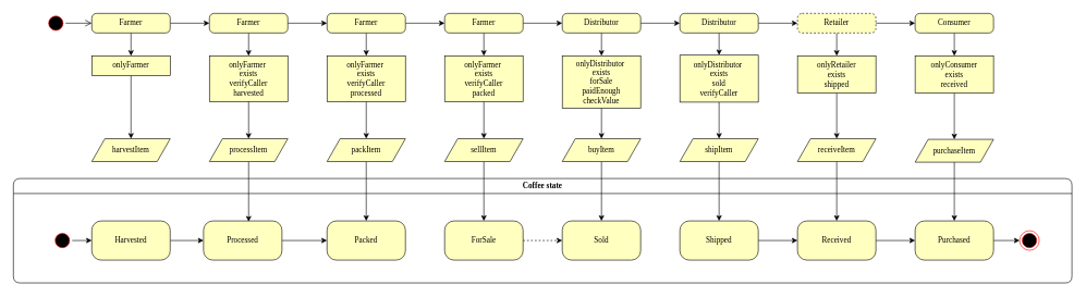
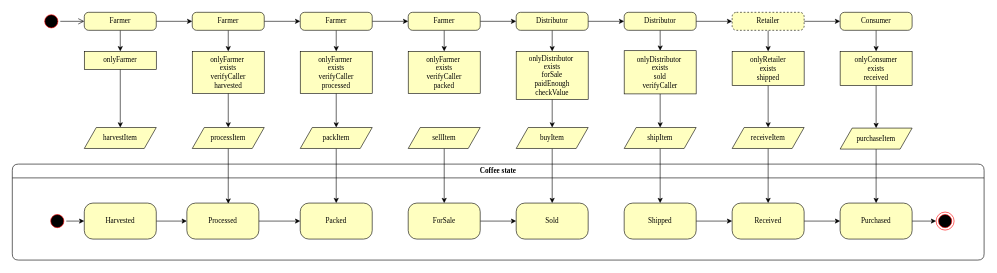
  <mxCell id="0" />
  <mxCell id="1" parent="0" />
  <mxCell id="2" value="" style="ellipse;html=1;shape=startState;fillColor=#000000;strokeColor=#ff0000;rounded=1;shadow=0;comic=0;labelBackgroundColor=none;fontFamily=Verdana;fontSize=12;fontColor=#000000;align=center;direction=south;" parent="1" vertex="1"><mxGeometry x="70" y="20" width="30" height="30" as="geometry" /></mxCell>
  <mxCell id="3" style="edgeStyle=orthogonalEdgeStyle;rounded=1;orthogonalLoop=1;jettySize=auto;html=1;exitX=0.5;exitY=1;exitDx=0;exitDy=0;entryX=0.5;entryY=0;entryDx=0;entryDy=0;fontFamily=Verdana;strokeColor=#000000;" edge="1" parent="1" source="5" target="26"><mxGeometry relative="1" as="geometry" /></mxCell>
  <mxCell id="4" style="edgeStyle=orthogonalEdgeStyle;rounded=1;orthogonalLoop=1;jettySize=auto;html=1;exitX=1;exitY=0.5;exitDx=0;exitDy=0;entryX=0;entryY=0.5;entryDx=0;entryDy=0;fontFamily=Verdana;strokeColor=#000000;" edge="1" parent="1" source="5" target="30"><mxGeometry relative="1" as="geometry" /></mxCell>
  <mxCell id="5" value="Farmer" style="rounded=1;whiteSpace=wrap;html=1;arcSize=24;fillColor=#ffffc0;strokeColor=#000000;shadow=0;comic=0;labelBackgroundColor=none;fontFamily=Verdana;fontSize=12;fontColor=#000000;align=center;" parent="1" vertex="1"><mxGeometry x="140" y="20" width="120" height="30" as="geometry" /></mxCell>
  <mxCell id="6" value="Coffee state" style="swimlane;whiteSpace=wrap;html=1;rounded=1;shadow=0;comic=0;labelBackgroundColor=none;strokeWidth=1;fontFamily=Verdana;fontSize=12;align=center;" parent="1" vertex="1"><mxGeometry x="20" y="273" width="1620" height="160" as="geometry" /></mxCell>
  <mxCell id="7" style="edgeStyle=orthogonalEdgeStyle;rounded=1;orthogonalLoop=1;jettySize=auto;html=1;exitX=1;exitY=0.5;exitDx=0;exitDy=0;entryX=0;entryY=0.5;entryDx=0;entryDy=0;fontFamily=Verdana;endArrow=classic;endFill=1;strokeColor=#000000;" edge="1" parent="6" source="8" target="13"><mxGeometry relative="1" as="geometry" /></mxCell>
  <mxCell id="8" value="Harvested" style="rounded=1;whiteSpace=wrap;html=1;arcSize=24;fillColor=#ffffc0;strokeColor=#000000;shadow=0;comic=0;labelBackgroundColor=none;fontFamily=Verdana;fontSize=12;fontColor=#000000;align=center;" parent="6" vertex="1"><mxGeometry x="120" y="65" width="120" height="60" as="geometry" /></mxCell>
  <mxCell id="9" value="" style="ellipse;html=1;shape=endState;fillColor=#000000;strokeColor=#ff0000;rounded=1;shadow=0;comic=0;labelBackgroundColor=none;fontFamily=Verdana;fontSize=12;fontColor=#000000;align=center;" parent="6" vertex="1"><mxGeometry x="1540" y="80" width="30" height="30" as="geometry" /></mxCell>
  <mxCell id="10" style="edgeStyle=orthogonalEdgeStyle;rounded=1;orthogonalLoop=1;jettySize=auto;html=1;exitX=0.5;exitY=0;exitDx=0;exitDy=0;entryX=0;entryY=0.5;entryDx=0;entryDy=0;fontFamily=Verdana;endArrow=classic;endFill=1;strokeColor=#000000;" edge="1" parent="6" source="11" target="8"><mxGeometry relative="1" as="geometry" /></mxCell>
  <mxCell id="11" value="" style="ellipse;html=1;shape=startState;fillColor=#000000;strokeColor=#ff0000;rounded=1;shadow=0;comic=0;labelBackgroundColor=none;fontFamily=Verdana;fontSize=12;fontColor=#000000;align=center;direction=south;" parent="6" vertex="1"><mxGeometry x="60" y="80" width="30" height="30" as="geometry" /></mxCell>
  <mxCell id="12" style="edgeStyle=orthogonalEdgeStyle;rounded=1;orthogonalLoop=1;jettySize=auto;html=1;exitX=1;exitY=0.5;exitDx=0;exitDy=0;entryX=0;entryY=0.5;entryDx=0;entryDy=0;fontFamily=Verdana;endArrow=classic;endFill=1;strokeColor=#000000;" edge="1" parent="6" source="13" target="16"><mxGeometry relative="1" as="geometry" /></mxCell>
  <mxCell id="13" value="Processed" style="rounded=1;whiteSpace=wrap;html=1;arcSize=24;fillColor=#ffffc0;strokeColor=#000000;shadow=0;comic=0;labelBackgroundColor=none;fontFamily=Verdana;fontSize=12;fontColor=#000000;align=center;" parent="6" vertex="1"><mxGeometry x="291" y="65" width="120" height="60" as="geometry" /></mxCell>
  <mxCell id="14" style="edgeStyle=orthogonalEdgeStyle;rounded=1;orthogonalLoop=1;jettySize=auto;html=1;exitX=1;exitY=0.5;exitDx=0;exitDy=0;entryX=0;entryY=0.5;entryDx=0;entryDy=0;fontFamily=Verdana;endArrow=classic;endFill=1;strokeColor=#000000;" edge="1" parent="6" source="15" target="9"><mxGeometry relative="1" as="geometry" /></mxCell>
  <mxCell id="15" value="Purchased" style="rounded=1;whiteSpace=wrap;html=1;arcSize=24;fillColor=#ffffc0;strokeColor=#000000;shadow=0;comic=0;labelBackgroundColor=none;fontFamily=Verdana;fontSize=12;fontColor=#000000;align=center;" parent="6" vertex="1"><mxGeometry x="1380" y="65" width="120" height="60" as="geometry" /></mxCell>
  <mxCell id="16" value="Packed" style="rounded=1;whiteSpace=wrap;html=1;arcSize=24;fillColor=#ffffc0;strokeColor=#000000;shadow=0;comic=0;labelBackgroundColor=none;fontFamily=Verdana;fontSize=12;fontColor=#000000;align=center;" vertex="1" parent="6"><mxGeometry x="480" y="65" width="120" height="60" as="geometry" /></mxCell>
- <mxCell id="17" style="edgeStyle=orthogonalEdgeStyle;rounded=1;orthogonalLoop=1;jettySize=auto;html=1;exitX=1;exitY=0.5;exitDx=0;exitDy=0;entryX=0;entryY=0.5;entryDx=0;entryDy=0;fontFamily=Verdana;endArrow=classic;endFill=1;strokeColor=#000000;dashed=1;" edge="1" parent="6" source="18" target="19"><mxGeometry relative="1" as="geometry" /></mxCell>
+ <mxCell id="17" style="edgeStyle=orthogonalEdgeStyle;rounded=1;orthogonalLoop=1;jettySize=auto;html=1;exitX=1;exitY=0.5;exitDx=0;exitDy=0;entryX=0;entryY=0.5;entryDx=0;entryDy=0;fontFamily=Verdana;endArrow=classic;endFill=1;strokeColor=#000000;" edge="1" parent="6" source="18" target="19"><mxGeometry relative="1" as="geometry" /></mxCell>
  <mxCell id="18" value="ForSale" style="rounded=1;whiteSpace=wrap;html=1;arcSize=24;fillColor=#ffffc0;strokeColor=#000000;shadow=0;comic=0;labelBackgroundColor=none;fontFamily=Verdana;fontSize=12;fontColor=#000000;align=center;" vertex="1" parent="6"><mxGeometry x="660" y="65" width="120" height="60" as="geometry" /></mxCell>
  <mxCell id="19" value="Sold" style="rounded=1;whiteSpace=wrap;html=1;arcSize=24;fillColor=#ffffc0;strokeColor=#000000;shadow=0;comic=0;labelBackgroundColor=none;fontFamily=Verdana;fontSize=12;fontColor=#000000;align=center;" vertex="1" parent="6"><mxGeometry x="840" y="65" width="120" height="60" as="geometry" /></mxCell>
  <mxCell id="20" style="edgeStyle=orthogonalEdgeStyle;rounded=1;orthogonalLoop=1;jettySize=auto;html=1;exitX=1;exitY=0.5;exitDx=0;exitDy=0;entryX=0;entryY=0.5;entryDx=0;entryDy=0;fontFamily=Verdana;endArrow=classic;endFill=1;strokeColor=#000000;" edge="1" parent="6" source="21" target="23"><mxGeometry relative="1" as="geometry" /></mxCell>
  <mxCell id="21" value="Shipped" style="rounded=1;whiteSpace=wrap;html=1;arcSize=24;fillColor=#ffffc0;strokeColor=#000000;shadow=0;comic=0;labelBackgroundColor=none;fontFamily=Verdana;fontSize=12;fontColor=#000000;align=center;" vertex="1" parent="6"><mxGeometry x="1020" y="65" width="120" height="60" as="geometry" /></mxCell>
  <mxCell id="22" style="edgeStyle=orthogonalEdgeStyle;rounded=1;orthogonalLoop=1;jettySize=auto;html=1;exitX=1;exitY=0.5;exitDx=0;exitDy=0;entryX=0;entryY=0.5;entryDx=0;entryDy=0;fontFamily=Verdana;endArrow=classic;endFill=1;strokeColor=#000000;" edge="1" parent="6" source="23" target="15"><mxGeometry relative="1" as="geometry" /></mxCell>
  <mxCell id="23" value="Received" style="rounded=1;whiteSpace=wrap;html=1;arcSize=24;fillColor=#ffffc0;strokeColor=#000000;shadow=0;comic=0;labelBackgroundColor=none;fontFamily=Verdana;fontSize=12;fontColor=#000000;align=center;" vertex="1" parent="6"><mxGeometry x="1200" y="65" width="120" height="60" as="geometry" /></mxCell>
  <mxCell id="24" style="edgeStyle=orthogonalEdgeStyle;html=1;labelBackgroundColor=none;endArrow=open;endSize=8;strokeColor=#000000;fontFamily=Verdana;fontSize=12;align=left;" parent="1" source="2" target="5" edge="1"><mxGeometry relative="1" as="geometry" /></mxCell>
  <mxCell id="25" style="edgeStyle=orthogonalEdgeStyle;rounded=1;orthogonalLoop=1;jettySize=auto;html=1;exitX=0.5;exitY=1;exitDx=0;exitDy=0;fontFamily=Verdana;strokeColor=#000000;" edge="1" parent="1" source="26" target="27"><mxGeometry relative="1" as="geometry" /></mxCell>
  <mxCell id="26" value="onlyFarmer" style="rounded=0;whiteSpace=wrap;html=1;arcSize=24;fillColor=#ffffc0;strokeColor=#000000;shadow=0;comic=0;labelBackgroundColor=none;fontFamily=Verdana;fontSize=12;fontColor=#000000;align=center;glass=0;sketch=0;" vertex="1" parent="1"><mxGeometry x="140" y="85" width="120" height="30" as="geometry" /></mxCell>
  <mxCell id="27" value="harvestItem" style="shape=parallelogram;perimeter=parallelogramPerimeter;whiteSpace=wrap;html=1;fixedSize=1;rounded=0;shadow=0;glass=0;sketch=0;fillColor=#FFFFC0;strokeColor=#000000;fontFamily=Verdana;" vertex="1" parent="1"><mxGeometry x="140" y="212" width="120" height="35" as="geometry" /></mxCell>
  <mxCell id="28" style="edgeStyle=orthogonalEdgeStyle;rounded=1;orthogonalLoop=1;jettySize=auto;html=1;exitX=0.5;exitY=1;exitDx=0;exitDy=0;entryX=0.5;entryY=0;entryDx=0;entryDy=0;fontFamily=Verdana;endArrow=classic;endFill=1;strokeColor=#000000;" edge="1" parent="1" source="30" target="34"><mxGeometry relative="1" as="geometry" /></mxCell>
  <mxCell id="29" style="edgeStyle=orthogonalEdgeStyle;rounded=1;orthogonalLoop=1;jettySize=auto;html=1;exitX=1;exitY=0.5;exitDx=0;exitDy=0;entryX=0;entryY=0.5;entryDx=0;entryDy=0;fontFamily=Verdana;endArrow=classic;endFill=1;strokeColor=#000000;" edge="1" parent="1" source="30" target="37"><mxGeometry relative="1" as="geometry" /></mxCell>
  <mxCell id="30" value="Farmer" style="rounded=1;whiteSpace=wrap;html=1;arcSize=24;fillColor=#ffffc0;strokeColor=#000000;shadow=0;comic=0;labelBackgroundColor=none;fontFamily=Verdana;fontSize=12;fontColor=#000000;align=center;" vertex="1" parent="1"><mxGeometry x="320" y="20" width="120" height="30" as="geometry" /></mxCell>
  <mxCell id="31" style="edgeStyle=orthogonalEdgeStyle;rounded=1;orthogonalLoop=1;jettySize=auto;html=1;exitX=0.5;exitY=1;exitDx=0;exitDy=0;entryX=0.575;entryY=0.017;entryDx=0;entryDy=0;entryPerimeter=0;fontFamily=Verdana;endArrow=classic;endFill=1;strokeColor=#000000;" edge="1" parent="1" source="32" target="13"><mxGeometry relative="1" as="geometry" /></mxCell>
  <mxCell id="32" value="processItem" style="shape=parallelogram;perimeter=parallelogramPerimeter;whiteSpace=wrap;html=1;fixedSize=1;rounded=0;shadow=0;glass=0;sketch=0;fillColor=#FFFFC0;strokeColor=#000000;fontFamily=Verdana;" vertex="1" parent="1"><mxGeometry x="320" y="212" width="120" height="35" as="geometry" /></mxCell>
  <mxCell id="33" style="edgeStyle=orthogonalEdgeStyle;rounded=1;orthogonalLoop=1;jettySize=auto;html=1;exitX=0.5;exitY=1;exitDx=0;exitDy=0;entryX=0.5;entryY=0;entryDx=0;entryDy=0;fontFamily=Verdana;endArrow=classic;endFill=1;strokeColor=#000000;" edge="1" parent="1" source="34" target="32"><mxGeometry relative="1" as="geometry" /></mxCell>
  <mxCell id="34" value="onlyFarmer&amp;nbsp;&lt;br&gt;exists&lt;br&gt;&lt;div&gt;verifyCaller&lt;br&gt;&lt;/div&gt;&lt;div&gt;harvested&lt;br&gt;&lt;/div&gt;" style="rounded=0;whiteSpace=wrap;html=1;arcSize=24;fillColor=#ffffc0;strokeColor=#000000;shadow=0;comic=0;labelBackgroundColor=none;fontFamily=Verdana;fontSize=12;fontColor=#000000;align=center;glass=0;sketch=0;" vertex="1" parent="1"><mxGeometry x="320" y="85" width="120" height="70" as="geometry" /></mxCell>
  <mxCell id="35" style="edgeStyle=orthogonalEdgeStyle;rounded=1;orthogonalLoop=1;jettySize=auto;html=1;exitX=0.5;exitY=1;exitDx=0;exitDy=0;entryX=0.5;entryY=0;entryDx=0;entryDy=0;fontFamily=Verdana;endArrow=classic;endFill=1;strokeColor=#000000;" edge="1" parent="1" source="37" target="39"><mxGeometry relative="1" as="geometry" /></mxCell>
  <mxCell id="36" style="edgeStyle=orthogonalEdgeStyle;rounded=1;orthogonalLoop=1;jettySize=auto;html=1;exitX=1;exitY=0.5;exitDx=0;exitDy=0;entryX=0;entryY=0.5;entryDx=0;entryDy=0;fontFamily=Verdana;endArrow=classic;endFill=1;strokeColor=#000000;" edge="1" parent="1" source="37" target="44"><mxGeometry relative="1" as="geometry" /></mxCell>
  <mxCell id="37" value="Farmer" style="rounded=1;whiteSpace=wrap;html=1;arcSize=24;fillColor=#ffffc0;strokeColor=#000000;shadow=0;comic=0;labelBackgroundColor=none;fontFamily=Verdana;fontSize=12;fontColor=#000000;align=center;" vertex="1" parent="1"><mxGeometry x="500" y="20" width="120" height="30" as="geometry" /></mxCell>
  <mxCell id="38" style="edgeStyle=orthogonalEdgeStyle;rounded=1;orthogonalLoop=1;jettySize=auto;html=1;exitX=0.5;exitY=1;exitDx=0;exitDy=0;entryX=0.5;entryY=0;entryDx=0;entryDy=0;fontFamily=Verdana;endArrow=classic;endFill=1;strokeColor=#000000;" edge="1" parent="1" source="39" target="41"><mxGeometry relative="1" as="geometry" /></mxCell>
  <mxCell id="39" value="onlyFarmer&amp;nbsp;&lt;br&gt;exists&lt;br&gt;&lt;div&gt;verifyCaller&lt;br&gt;&lt;/div&gt;&lt;div&gt;processed&lt;br&gt;&lt;/div&gt;" style="rounded=0;whiteSpace=wrap;html=1;arcSize=24;fillColor=#ffffc0;strokeColor=#000000;shadow=0;comic=0;labelBackgroundColor=none;fontFamily=Verdana;fontSize=12;fontColor=#000000;align=center;glass=0;sketch=0;" vertex="1" parent="1"><mxGeometry x="500" y="85" width="120" height="70" as="geometry" /></mxCell>
  <mxCell id="40" style="edgeStyle=orthogonalEdgeStyle;rounded=1;orthogonalLoop=1;jettySize=auto;html=1;exitX=0.5;exitY=1;exitDx=0;exitDy=0;entryX=0.5;entryY=0;entryDx=0;entryDy=0;fontFamily=Verdana;endArrow=classic;endFill=1;strokeColor=#000000;" edge="1" parent="1" source="41" target="16"><mxGeometry relative="1" as="geometry" /></mxCell>
  <mxCell id="41" value="packItem" style="shape=parallelogram;perimeter=parallelogramPerimeter;whiteSpace=wrap;html=1;fixedSize=1;rounded=0;shadow=0;glass=0;sketch=0;fillColor=#FFFFC0;strokeColor=#000000;fontFamily=Verdana;" vertex="1" parent="1"><mxGeometry x="500" y="212" width="120" height="35" as="geometry" /></mxCell>
  <mxCell id="42" style="edgeStyle=orthogonalEdgeStyle;rounded=1;orthogonalLoop=1;jettySize=auto;html=1;exitX=0.5;exitY=1;exitDx=0;exitDy=0;entryX=0.5;entryY=0;entryDx=0;entryDy=0;fontFamily=Verdana;endArrow=classic;endFill=1;strokeColor=#000000;" edge="1" parent="1" source="44" target="46"><mxGeometry relative="1" as="geometry" /></mxCell>
  <mxCell id="43" style="edgeStyle=orthogonalEdgeStyle;rounded=1;orthogonalLoop=1;jettySize=auto;html=1;exitX=1;exitY=0.5;exitDx=0;exitDy=0;entryX=0;entryY=0.5;entryDx=0;entryDy=0;fontFamily=Verdana;endArrow=classic;endFill=1;strokeColor=#000000;" edge="1" parent="1" source="44" target="51"><mxGeometry relative="1" as="geometry" /></mxCell>
  <mxCell id="44" value="Farmer" style="rounded=1;whiteSpace=wrap;html=1;arcSize=24;fillColor=#ffffc0;strokeColor=#000000;shadow=0;comic=0;labelBackgroundColor=none;fontFamily=Verdana;fontSize=12;fontColor=#000000;align=center;" vertex="1" parent="1"><mxGeometry x="680" y="20" width="120" height="30" as="geometry" /></mxCell>
- <mxCell id="45" style="edgeStyle=orthogonalEdgeStyle;rounded=1;orthogonalLoop=1;jettySize=auto;html=1;exitX=0.5;exitY=1;exitDx=0;exitDy=0;entryX=0.5;entryY=0;entryDx=0;entryDy=0;fontFamily=Verdana;endArrow=classic;endFill=1;strokeColor=#000000;" edge="1" parent="1" source="46" target="48"><mxGeometry relative="1" as="geometry" /></mxCell>
  <mxCell id="46" value="onlyFarmer&amp;nbsp;&lt;br&gt;exists&lt;br&gt;&lt;div&gt;verifyCaller&lt;br&gt;&lt;/div&gt;&lt;div&gt;packed&lt;br&gt;&lt;/div&gt;" style="rounded=0;whiteSpace=wrap;html=1;arcSize=24;fillColor=#ffffc0;strokeColor=#000000;shadow=0;comic=0;labelBackgroundColor=none;fontFamily=Verdana;fontSize=12;fontColor=#000000;align=center;glass=0;sketch=0;" vertex="1" parent="1"><mxGeometry x="680" y="85" width="120" height="70" as="geometry" /></mxCell>
  <mxCell id="47" style="edgeStyle=orthogonalEdgeStyle;rounded=1;orthogonalLoop=1;jettySize=auto;html=1;exitX=0.5;exitY=1;exitDx=0;exitDy=0;entryX=0.5;entryY=0;entryDx=0;entryDy=0;fontFamily=Verdana;endArrow=classic;endFill=1;strokeColor=#000000;" edge="1" parent="1" source="48" target="18"><mxGeometry relative="1" as="geometry" /></mxCell>
  <mxCell id="48" value="sellItem" style="shape=parallelogram;perimeter=parallelogramPerimeter;whiteSpace=wrap;html=1;fixedSize=1;rounded=0;shadow=0;glass=0;sketch=0;fillColor=#FFFFC0;strokeColor=#000000;fontFamily=Verdana;" vertex="1" parent="1"><mxGeometry x="680" y="212" width="120" height="35" as="geometry" /></mxCell>
  <mxCell id="49" style="edgeStyle=orthogonalEdgeStyle;rounded=1;orthogonalLoop=1;jettySize=auto;html=1;exitX=0.5;exitY=1;exitDx=0;exitDy=0;entryX=0.5;entryY=0;entryDx=0;entryDy=0;fontFamily=Verdana;endArrow=classic;endFill=1;strokeColor=#000000;" edge="1" parent="1" source="51" target="53"><mxGeometry relative="1" as="geometry" /></mxCell>
  <mxCell id="50" style="edgeStyle=orthogonalEdgeStyle;rounded=1;orthogonalLoop=1;jettySize=auto;html=1;exitX=1;exitY=0.5;exitDx=0;exitDy=0;entryX=0;entryY=0.5;entryDx=0;entryDy=0;fontFamily=Verdana;endArrow=classic;endFill=1;strokeColor=#000000;" edge="1" parent="1" source="51" target="58"><mxGeometry relative="1" as="geometry" /></mxCell>
  <mxCell id="51" value="Distributor" style="rounded=1;whiteSpace=wrap;html=1;arcSize=24;fillColor=#ffffc0;strokeColor=#000000;shadow=0;comic=0;labelBackgroundColor=none;fontFamily=Verdana;fontSize=12;fontColor=#000000;align=center;" vertex="1" parent="1"><mxGeometry x="860" y="20" width="120" height="30" as="geometry" /></mxCell>
  <mxCell id="52" style="edgeStyle=orthogonalEdgeStyle;rounded=1;orthogonalLoop=1;jettySize=auto;html=1;exitX=0.5;exitY=1;exitDx=0;exitDy=0;entryX=0.5;entryY=0;entryDx=0;entryDy=0;fontFamily=Verdana;endArrow=classic;endFill=1;strokeColor=#000000;" edge="1" parent="1" source="53" target="55"><mxGeometry relative="1" as="geometry" /></mxCell>
  <mxCell id="53" value="onlyDistributor&amp;nbsp;&lt;br&gt;exists&lt;br&gt;&lt;div&gt;forSale&lt;br&gt;&lt;/div&gt;&lt;div&gt;paidEnough&lt;br&gt;&lt;/div&gt;&lt;div&gt;checkValue&lt;br&gt;&lt;/div&gt;" style="rounded=0;whiteSpace=wrap;html=1;arcSize=24;fillColor=#ffffc0;strokeColor=#000000;shadow=0;comic=0;labelBackgroundColor=none;fontFamily=Verdana;fontSize=12;fontColor=#000000;align=center;glass=0;sketch=0;" vertex="1" parent="1"><mxGeometry x="860" y="85" width="120" height="80" as="geometry" /></mxCell>
  <mxCell id="54" style="edgeStyle=orthogonalEdgeStyle;rounded=1;orthogonalLoop=1;jettySize=auto;html=1;exitX=0.5;exitY=1;exitDx=0;exitDy=0;entryX=0.5;entryY=0;entryDx=0;entryDy=0;fontFamily=Verdana;endArrow=classic;endFill=1;strokeColor=#000000;" edge="1" parent="1" source="55" target="19"><mxGeometry relative="1" as="geometry" /></mxCell>
  <mxCell id="55" value="buyItem" style="shape=parallelogram;perimeter=parallelogramPerimeter;whiteSpace=wrap;html=1;fixedSize=1;rounded=0;shadow=0;glass=0;sketch=0;fillColor=#FFFFC0;strokeColor=#000000;fontFamily=Verdana;" vertex="1" parent="1"><mxGeometry x="860" y="212" width="120" height="35" as="geometry" /></mxCell>
  <mxCell id="56" style="edgeStyle=orthogonalEdgeStyle;rounded=1;orthogonalLoop=1;jettySize=auto;html=1;exitX=0.5;exitY=1;exitDx=0;exitDy=0;entryX=0.5;entryY=0;entryDx=0;entryDy=0;fontFamily=Verdana;endArrow=classic;endFill=1;strokeColor=#000000;" edge="1" parent="1" source="58" target="62"><mxGeometry relative="1" as="geometry" /></mxCell>
  <mxCell id="57" style="edgeStyle=orthogonalEdgeStyle;rounded=1;orthogonalLoop=1;jettySize=auto;html=1;exitX=1;exitY=0.5;exitDx=0;exitDy=0;entryX=0;entryY=0.5;entryDx=0;entryDy=0;fontFamily=Verdana;endArrow=classic;endFill=1;strokeColor=#000000;" edge="1" parent="1" source="58" target="65"><mxGeometry relative="1" as="geometry" /></mxCell>
  <mxCell id="58" value="Distributor" style="rounded=1;whiteSpace=wrap;html=1;arcSize=24;fillColor=#ffffc0;strokeColor=#000000;shadow=0;comic=0;labelBackgroundColor=none;fontFamily=Verdana;fontSize=12;fontColor=#000000;align=center;" vertex="1" parent="1"><mxGeometry x="1040" y="20" width="120" height="30" as="geometry" /></mxCell>
  <mxCell id="59" style="edgeStyle=orthogonalEdgeStyle;rounded=1;orthogonalLoop=1;jettySize=auto;html=1;exitX=0.5;exitY=1;exitDx=0;exitDy=0;entryX=0.5;entryY=0;entryDx=0;entryDy=0;fontFamily=Verdana;endArrow=classic;endFill=1;strokeColor=#000000;" edge="1" parent="1" source="60" target="21"><mxGeometry relative="1" as="geometry" /></mxCell>
  <mxCell id="60" value="shipItem" style="shape=parallelogram;perimeter=parallelogramPerimeter;whiteSpace=wrap;html=1;fixedSize=1;rounded=0;shadow=0;glass=0;sketch=0;fillColor=#FFFFC0;strokeColor=#000000;fontFamily=Verdana;" vertex="1" parent="1"><mxGeometry x="1040" y="212" width="120" height="35" as="geometry" /></mxCell>
  <mxCell id="61" style="edgeStyle=orthogonalEdgeStyle;rounded=1;orthogonalLoop=1;jettySize=auto;html=1;exitX=0.5;exitY=1;exitDx=0;exitDy=0;entryX=0.5;entryY=0;entryDx=0;entryDy=0;fontFamily=Verdana;endArrow=classic;endFill=1;strokeColor=#000000;" edge="1" parent="1" source="62" target="60"><mxGeometry relative="1" as="geometry" /></mxCell>
  <mxCell id="62" value="onlyDistributor&amp;nbsp;&lt;br&gt;exists&lt;br&gt;&lt;div&gt;sold&lt;/div&gt;&lt;div&gt;verifyCaller&lt;br&gt;&lt;/div&gt;" style="rounded=0;whiteSpace=wrap;html=1;arcSize=24;fillColor=#ffffc0;strokeColor=#000000;shadow=0;comic=0;labelBackgroundColor=none;fontFamily=Verdana;fontSize=12;fontColor=#000000;align=center;glass=0;sketch=0;" vertex="1" parent="1"><mxGeometry x="1040" y="84" width="120" height="72" as="geometry" /></mxCell>
  <mxCell id="63" style="edgeStyle=orthogonalEdgeStyle;rounded=1;orthogonalLoop=1;jettySize=auto;html=1;exitX=0.5;exitY=1;exitDx=0;exitDy=0;entryX=0.5;entryY=0;entryDx=0;entryDy=0;fontFamily=Verdana;endArrow=classic;endFill=1;strokeColor=#000000;" edge="1" parent="1" source="65" target="67"><mxGeometry relative="1" as="geometry" /></mxCell>
  <mxCell id="64" style="edgeStyle=orthogonalEdgeStyle;rounded=1;orthogonalLoop=1;jettySize=auto;html=1;exitX=1;exitY=0.5;exitDx=0;exitDy=0;entryX=0;entryY=0.5;entryDx=0;entryDy=0;fontFamily=Verdana;endArrow=classic;endFill=1;strokeColor=#000000;" edge="1" parent="1" source="65" target="71"><mxGeometry relative="1" as="geometry" /></mxCell>
  <mxCell id="65" value="Retailer" style="rounded=1;whiteSpace=wrap;html=1;arcSize=24;fillColor=#ffffc0;strokeColor=#000000;shadow=0;comic=0;labelBackgroundColor=none;fontFamily=Verdana;fontSize=12;fontColor=#000000;align=center;dashed=1;" vertex="1" parent="1"><mxGeometry x="1220" y="20" width="120" height="30" as="geometry" /></mxCell>
  <mxCell id="66" style="edgeStyle=orthogonalEdgeStyle;rounded=1;orthogonalLoop=1;jettySize=auto;html=1;exitX=0.5;exitY=1;exitDx=0;exitDy=0;entryX=0.5;entryY=0;entryDx=0;entryDy=0;fontFamily=Verdana;endArrow=classic;endFill=1;strokeColor=#000000;" edge="1" parent="1" source="67" target="69"><mxGeometry relative="1" as="geometry" /></mxCell>
  <mxCell id="67" value="onlyRetailer&lt;br&gt;exists&lt;br&gt;&lt;div&gt;shipped&lt;/div&gt;" style="rounded=0;whiteSpace=wrap;html=1;arcSize=24;fillColor=#ffffc0;strokeColor=#000000;shadow=0;comic=0;labelBackgroundColor=none;fontFamily=Verdana;fontSize=12;fontColor=#000000;align=center;glass=0;sketch=0;" vertex="1" parent="1"><mxGeometry x="1220" y="85" width="120" height="57" as="geometry" /></mxCell>
  <mxCell id="68" style="edgeStyle=orthogonalEdgeStyle;rounded=1;orthogonalLoop=1;jettySize=auto;html=1;exitX=0.5;exitY=1;exitDx=0;exitDy=0;fontFamily=Verdana;endArrow=classic;endFill=1;strokeColor=#000000;" edge="1" parent="1" source="69" target="23"><mxGeometry relative="1" as="geometry" /></mxCell>
  <mxCell id="69" value="receiveItem" style="shape=parallelogram;perimeter=parallelogramPerimeter;whiteSpace=wrap;html=1;fixedSize=1;rounded=0;shadow=0;glass=0;sketch=0;fillColor=#FFFFC0;strokeColor=#000000;fontFamily=Verdana;" vertex="1" parent="1"><mxGeometry x="1220" y="212" width="120" height="35" as="geometry" /></mxCell>
  <mxCell id="70" style="edgeStyle=orthogonalEdgeStyle;rounded=1;orthogonalLoop=1;jettySize=auto;html=1;exitX=0.5;exitY=1;exitDx=0;exitDy=0;entryX=0.5;entryY=0;entryDx=0;entryDy=0;fontFamily=Verdana;endArrow=classic;endFill=1;strokeColor=#000000;" edge="1" parent="1" source="71" target="73"><mxGeometry relative="1" as="geometry" /></mxCell>
  <mxCell id="71" value="Consumer" style="rounded=1;whiteSpace=wrap;html=1;arcSize=24;fillColor=#ffffc0;strokeColor=#000000;shadow=0;comic=0;labelBackgroundColor=none;fontFamily=Verdana;fontSize=12;fontColor=#000000;align=center;" vertex="1" parent="1"><mxGeometry x="1400" y="20" width="120" height="30" as="geometry" /></mxCell>
  <mxCell id="72" style="edgeStyle=orthogonalEdgeStyle;rounded=1;orthogonalLoop=1;jettySize=auto;html=1;exitX=0.5;exitY=1;exitDx=0;exitDy=0;entryX=0.5;entryY=0;entryDx=0;entryDy=0;fontFamily=Verdana;endArrow=classic;endFill=1;strokeColor=#000000;" edge="1" parent="1" source="73" target="75"><mxGeometry relative="1" as="geometry" /></mxCell>
  <mxCell id="73" value="onlyConsumer&lt;br&gt;exists&lt;br&gt;&lt;div&gt;received&lt;/div&gt;" style="rounded=0;whiteSpace=wrap;html=1;arcSize=24;fillColor=#ffffc0;strokeColor=#000000;shadow=0;comic=0;labelBackgroundColor=none;fontFamily=Verdana;fontSize=12;fontColor=#000000;align=center;glass=0;sketch=0;" vertex="1" parent="1"><mxGeometry x="1400" y="85" width="120" height="57" as="geometry" /></mxCell>
  <mxCell id="74" style="edgeStyle=orthogonalEdgeStyle;rounded=1;orthogonalLoop=1;jettySize=auto;html=1;exitX=0.5;exitY=1;exitDx=0;exitDy=0;fontFamily=Verdana;endArrow=classic;endFill=1;strokeColor=#000000;" edge="1" parent="1" source="75" target="15"><mxGeometry relative="1" as="geometry" /></mxCell>
  <mxCell id="75" value="purchaseItem" style="shape=parallelogram;perimeter=parallelogramPerimeter;whiteSpace=wrap;html=1;fixedSize=1;rounded=0;shadow=0;glass=0;sketch=0;fillColor=#FFFFC0;strokeColor=#000000;fontFamily=Verdana;" vertex="1" parent="1"><mxGeometry x="1400" y="213" width="120" height="35" as="geometry" /></mxCell>
